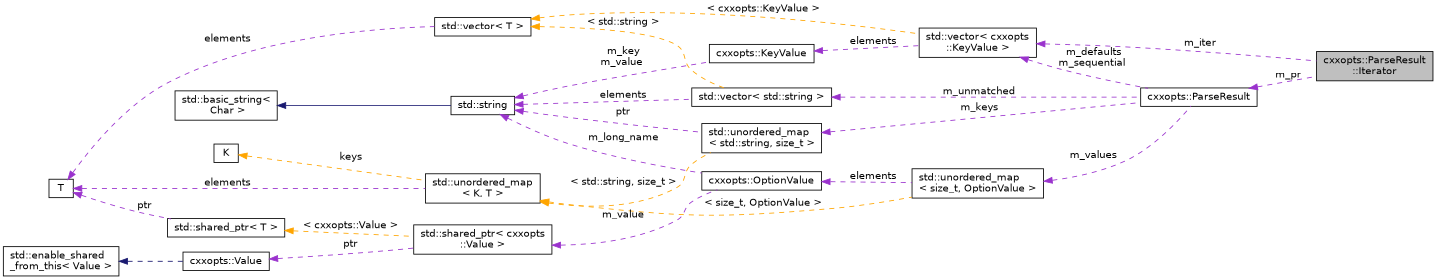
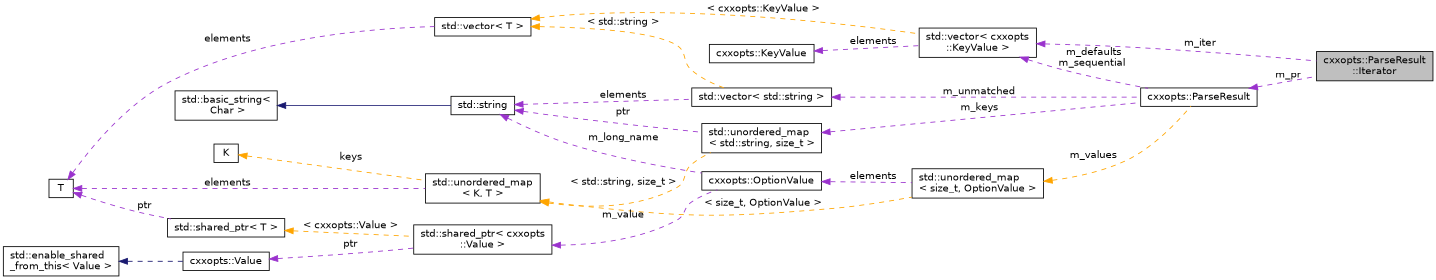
  digraph {
    rankdir=LR
    node [color=black fillcolor=white fontname=Helvetica fontsize=12 shape=record style=filled]
    edge [color=darkorchid3 dir=back fontname=Helvetica fontsize=12 labelfontname=Helvetica labelfontsize=12 style=dashed]
    n1 [fillcolor=grey75 fontcolor=black height=0.2 label="cxxopts::ParseResult\l::Iterator" width=0.4]
    n2 [height=0.2 label="cxxopts::ParseResult" width=0.4]
    n3 [height=0.2 label="std::unordered_map\l\< std::string, size_t \>" width=0.4]
    n4 [height=0.2 label="std::string" width=0.4]
    n5 [height=0.2 label="cxxopts::OptionValue" width=0.4]
    n6 [height=0.2 label="cxxopts::KeyValue" width=0.4]
    n7 [height=0.2 label="std::vector\< std::string \>" width=0.4]
    n8 [height=0.2 label="std::unordered_map\l\< size_t, OptionValue \>" width=0.4]
    n9 [height=0.2 label="std::vector\< cxxopts\l::KeyValue \>" width=0.4]
    n10 [height=0.2 label="std::basic_string\<\l Char \>" width=0.4]
    n11 [height=0.2 label="std::unordered_map\l\< K, T \>" width=0.4]
    n12 [height=0.2 label=K width=0.4]
    n13 [height=0.2 label=T width=0.4]
    n14 [height=0.2 label="std::shared_ptr\< T \>" width=0.4]
    n15 [height=0.2 label="std::vector\< T \>" width=0.4]
    n16 [height=0.2 label="std::shared_ptr\< cxxopts\l::Value \>" width=0.4]
    n17 [height=0.2 label="cxxopts::Value" width=0.4]
    n18 [height=0.2 label="std::enable_shared\l_from_this\< Value \>" width=0.4]
    n2 -> n1 [label=" m_pr"]
    n3 -> n2 [label=" m_keys"]
    n4 -> n3 [label=" ptr"]
    n4 -> n5 [label=" m_long_name"]
-   n4 -> n6 [label=" m_key\nm_value"]
    n4 -> n7 [label=" elements"]
    n5 -> n8 [label=" elements"]
    n6 -> n9 [label=" elements"]
    n7 -> n2 [label=" m_unmatched"]
-   n8 -> n2 [label=" m_values"]
+   n8 -> n2 [color=orange label=" m_values"]
    n9 -> n1 [label=" m_iter"]
    n9 -> n2 [label=" m_defaults\nm_sequential"]
    n10 -> n4 [color=midnightblue style=solid]
    n11 -> n3 [color=orange label=" \< std::string, size_t \>"]
    n11 -> n8 [color=orange label=" \< size_t, OptionValue \>"]
    n12 -> n11 [color=orange label=" keys"]
    n13 -> n11 [label=" elements"]
    n13 -> n14 [label=" ptr"]
    n13 -> n15 [label=" elements"]
    n14 -> n16 [color=orange label=" \< cxxopts::Value \>"]
    n15 -> n7 [color=orange label=" \< std::string \>"]
    n15 -> n9 [color=orange label=" \< cxxopts::KeyValue \>"]
    n16 -> n5 [label=" m_value"]
    n17 -> n16 [label=" ptr"]
    n18 -> n17 [color=midnightblue]
  }
